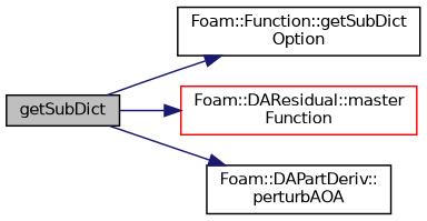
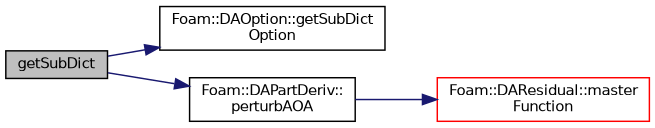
  digraph {
    rankdir=LR
    node [color=black fontname=Helvetica fontsize=10 shape=record]
    edge [color=midnightblue fontname=Helvetica fontsize=10 labelfontname=Helvetica labelfontsize=10 style=solid]
    n1 [fillcolor=grey75 fontcolor=black height=0.2 label=getSubDict style=filled width=0.4]
-   n2 [height=0.2 label="Foam::Function::getSubDict\lOption" width=0.4]
+   n2 [height=0.2 label="Foam::DAOption::getSubDict\lOption" width=0.4]
    n3 [color=red height=0.2 label="Foam::DAResidual::master\lFunction" width=0.4]
    n4 [height=0.2 label="Foam::DAPartDeriv::\lperturbAOA" width=0.4]
    n1 -> n2
-   n1 -> n3
+   n4 -> n3
    n1 -> n4
  }
